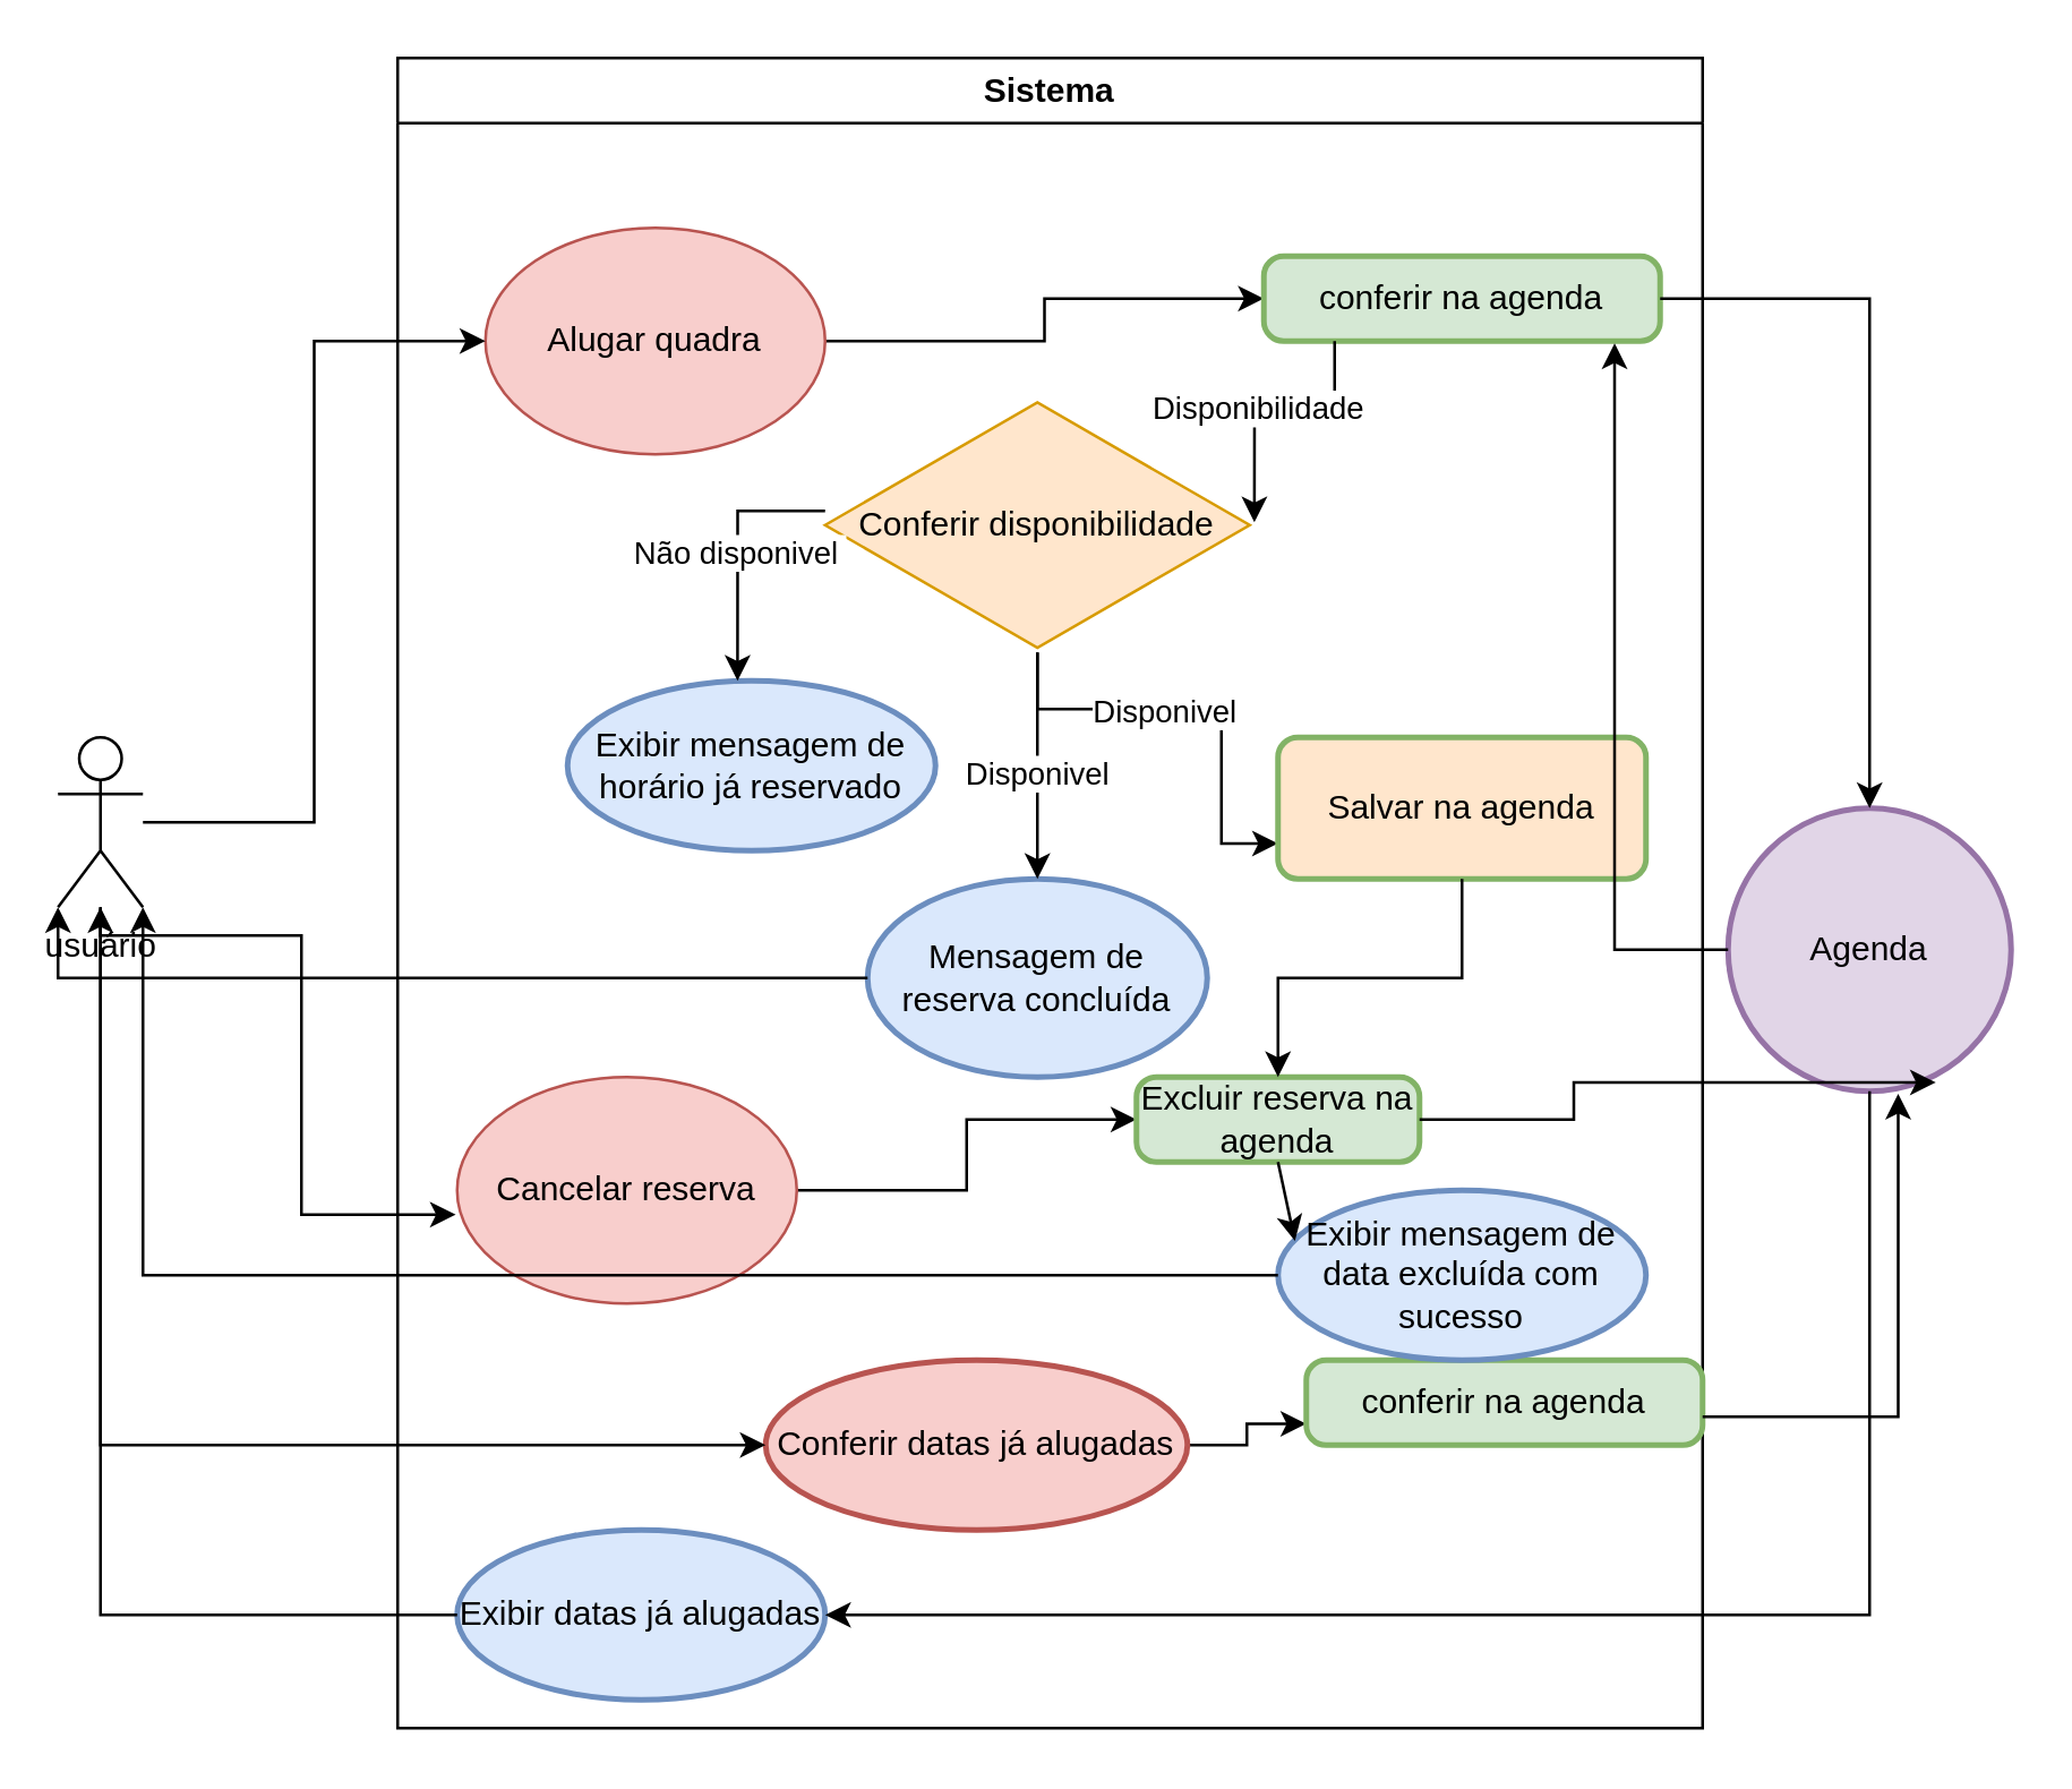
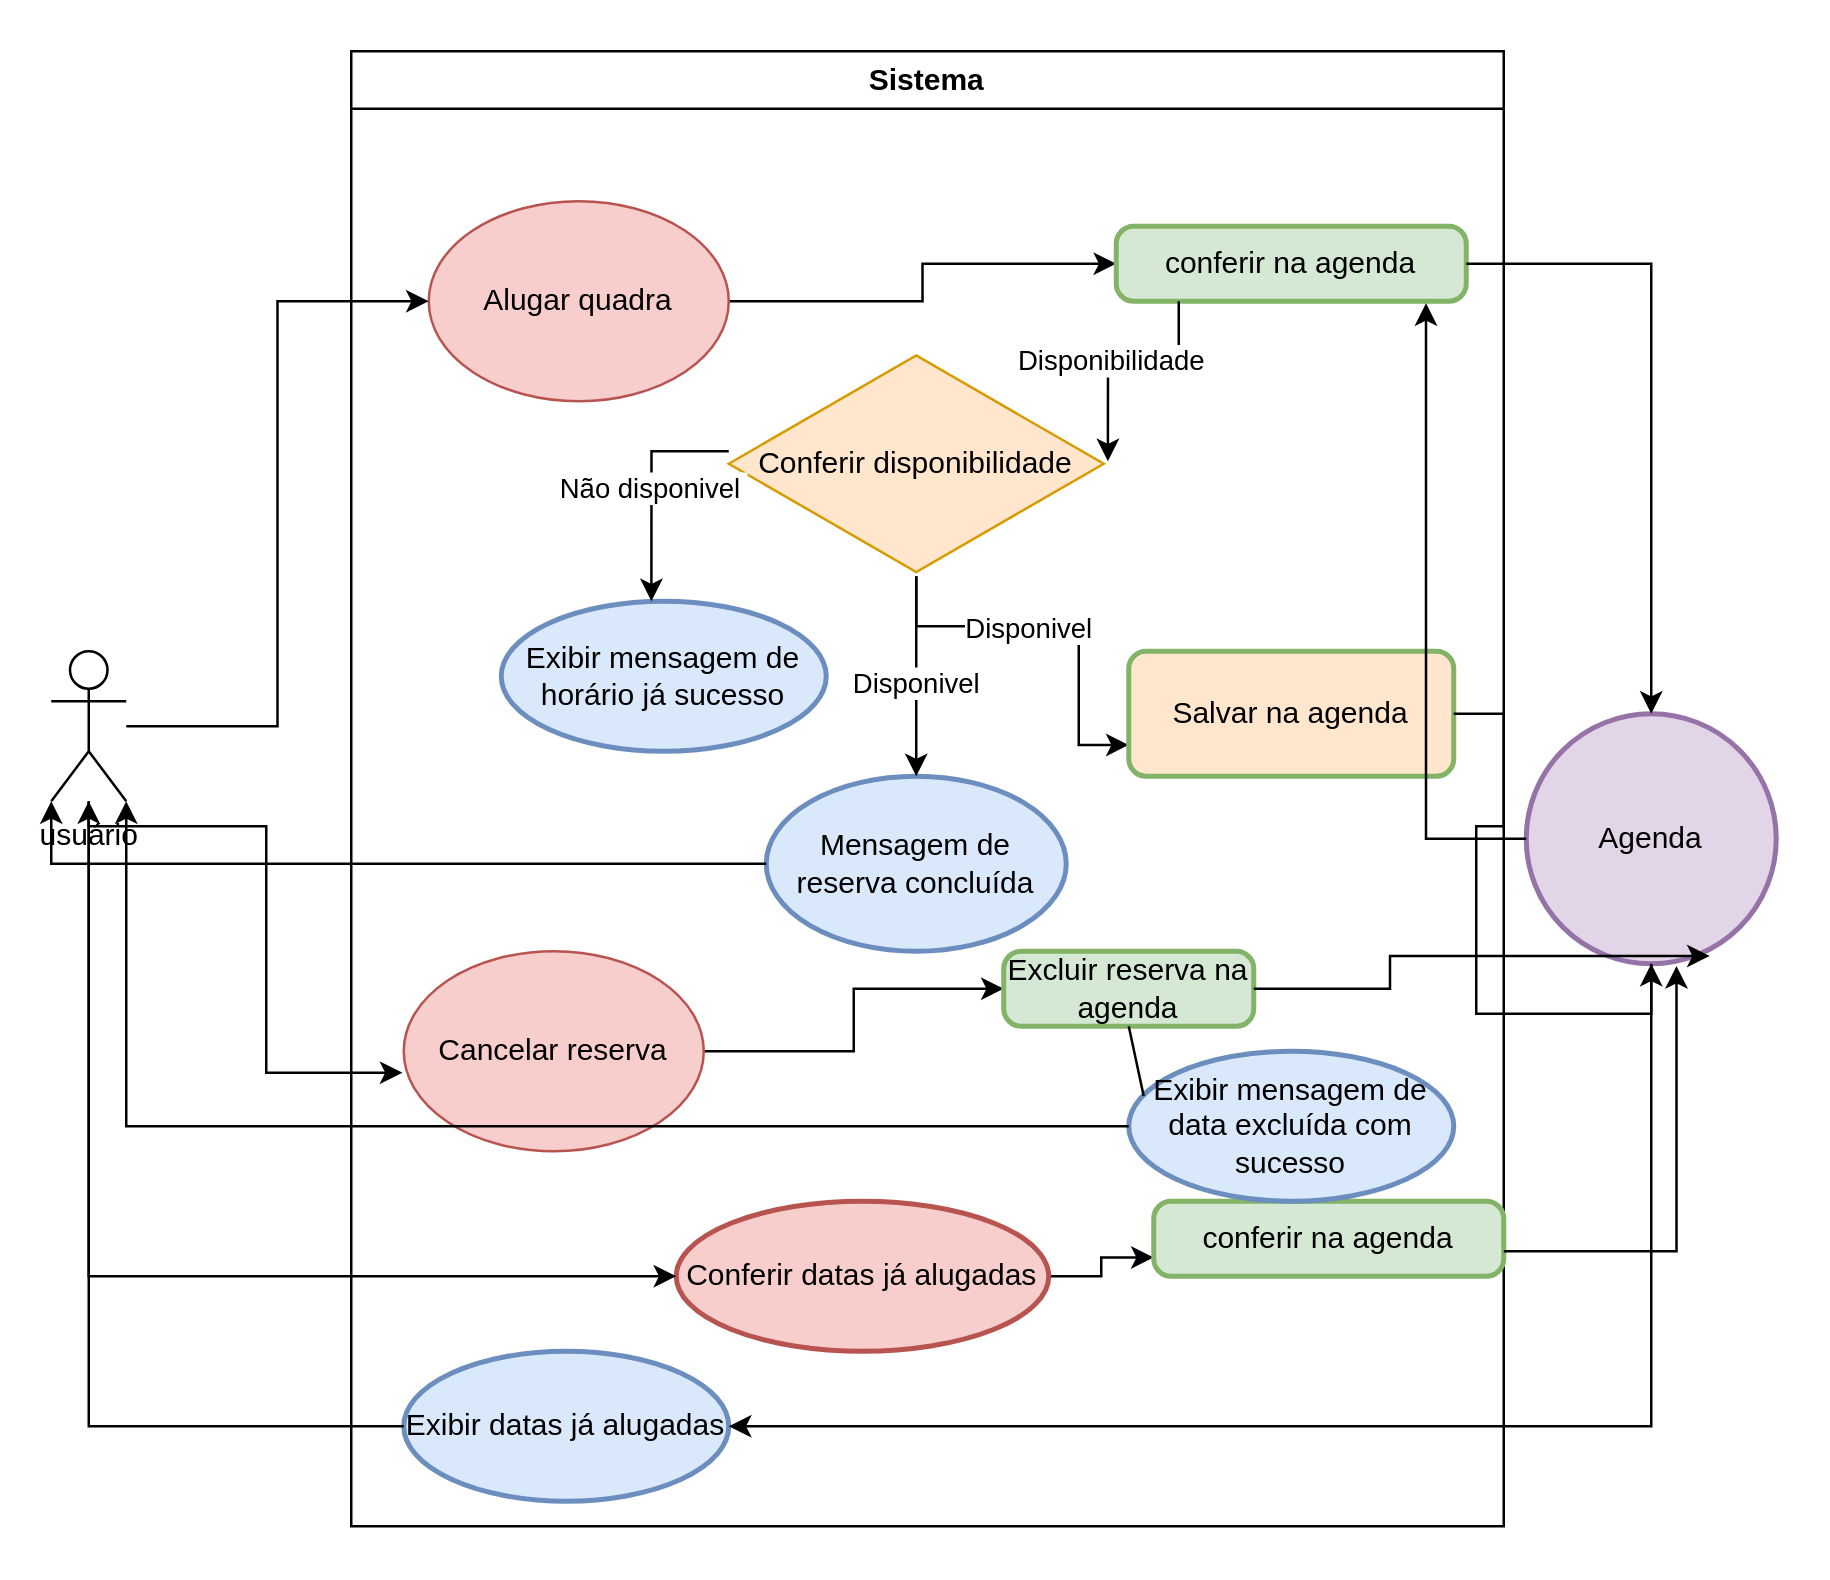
  <mxCell id="0" />
  <mxCell id="1" parent="0" />
  <mxCell id="2" value="Sistema" style="swimlane;whiteSpace=wrap;html=1;" vertex="1" parent="1"><mxGeometry x="140" y="20" width="461" height="590" as="geometry" /></mxCell>
  <mxCell id="3" style="edgeStyle=orthogonalEdgeStyle;rounded=0;orthogonalLoop=1;jettySize=auto;html=1;entryX=0;entryY=0.5;entryDx=0;entryDy=0;" edge="1" parent="2" source="4" target="11"><mxGeometry relative="1" as="geometry" /></mxCell>
  <mxCell id="4" value="Alugar quadra" style="ellipse;whiteSpace=wrap;html=1;fillColor=#f8cecc;strokeColor=#b85450;" vertex="1" parent="2"><mxGeometry x="31" y="60" width="120" height="80" as="geometry" /></mxCell>
  <mxCell id="5" style="edgeStyle=orthogonalEdgeStyle;rounded=0;orthogonalLoop=1;jettySize=auto;html=1;entryX=0;entryY=0.5;entryDx=0;entryDy=0;" edge="1" parent="2" source="6" target="14"><mxGeometry relative="1" as="geometry" /></mxCell>
  <mxCell id="6" value="Cancelar reserva" style="ellipse;whiteSpace=wrap;html=1;fillColor=#f8cecc;strokeColor=#b85450;" vertex="1" parent="2"><mxGeometry x="21" y="360" width="120" height="80" as="geometry" /></mxCell>
  <mxCell id="7" style="edgeStyle=orthogonalEdgeStyle;rounded=0;orthogonalLoop=1;jettySize=auto;html=1;entryX=0;entryY=0.75;entryDx=0;entryDy=0;" edge="1" parent="2" source="9" target="10"><mxGeometry relative="1" as="geometry"><mxPoint x="226" y="270" as="targetPoint" /><Array as="points"><mxPoint x="226" y="230" /><mxPoint x="291" y="230" /><mxPoint x="291" y="278" /></Array></mxGeometry></mxCell>
  <mxCell id="8" value="Disponivel" style="edgeLabel;html=1;align=center;verticalAlign=middle;resizable=0;points=[];" vertex="1" connectable="0" parent="7"><mxGeometry x="-0.164" relative="1" as="geometry"><mxPoint as="offset" /></mxGeometry></mxCell>
  <mxCell id="9" value="Conferir disponibilidade" style="html=1;whiteSpace=wrap;aspect=fixed;shape=isoRectangle;fillColor=#ffe6cc;strokeColor=#d79b00;" vertex="1" parent="2"><mxGeometry x="151" y="120" width="150" height="90" as="geometry" /></mxCell>
  <mxCell id="10" value="Salvar na agenda" style="rounded=1;whiteSpace=wrap;html=1;absoluteArcSize=1;arcSize=14;strokeWidth=2;fillColor=#ffe6cc;strokeColor=#82b366;" vertex="1" parent="2"><mxGeometry x="311" y="240" width="130" height="50" as="geometry" /></mxCell>
  <mxCell id="11" value="conferir na agenda" style="rounded=1;whiteSpace=wrap;html=1;absoluteArcSize=1;arcSize=14;strokeWidth=2;fillColor=#d5e8d4;strokeColor=#82b366;" vertex="1" parent="2"><mxGeometry x="306" y="70" width="140" height="30" as="geometry" /></mxCell>
  <mxCell id="12" style="edgeStyle=orthogonalEdgeStyle;rounded=0;orthogonalLoop=1;jettySize=auto;html=1;entryX=1.011;entryY=0.489;entryDx=0;entryDy=0;entryPerimeter=0;" edge="1" parent="2" source="11" target="9"><mxGeometry relative="1" as="geometry"><Array as="points"><mxPoint x="331" y="120" /><mxPoint x="303" y="120" /></Array></mxGeometry></mxCell>
  <mxCell id="13" value="Disponibilidade" style="edgeLabel;html=1;align=center;verticalAlign=middle;resizable=0;points=[];" vertex="1" connectable="0" parent="12"><mxGeometry x="0.117" y="1" relative="1" as="geometry"><mxPoint as="offset" /></mxGeometry></mxCell>
  <mxCell id="14" value="Excluir reserva na agenda" style="rounded=1;whiteSpace=wrap;html=1;absoluteArcSize=1;arcSize=14;strokeWidth=2;fillColor=#d5e8d4;strokeColor=#82b366;" vertex="1" parent="2"><mxGeometry x="261" y="360" width="100" height="30" as="geometry" /></mxCell>
  <mxCell id="15" value="Mensagem de reserva concluída" style="strokeWidth=2;html=1;shape=mxgraph.flowchart.start_1;whiteSpace=wrap;strokeColor=#6c8ebf;fillColor=#dae8fc;" vertex="1" parent="2"><mxGeometry x="166" y="290" width="120" height="70" as="geometry" /></mxCell>
  <mxCell id="16" style="edgeStyle=orthogonalEdgeStyle;rounded=0;orthogonalLoop=1;jettySize=auto;html=1;entryX=0.5;entryY=0;entryDx=0;entryDy=0;entryPerimeter=0;" edge="1" parent="2" source="9" target="15"><mxGeometry relative="1" as="geometry" /></mxCell>
  <mxCell id="17" value="Disponivel" style="edgeLabel;html=1;align=center;verticalAlign=middle;resizable=0;points=[];" vertex="1" connectable="0" parent="16"><mxGeometry x="0.061" y="-1" relative="1" as="geometry"><mxPoint as="offset" /></mxGeometry></mxCell>
  <mxCell id="18" style="edgeStyle=orthogonalEdgeStyle;rounded=0;orthogonalLoop=1;jettySize=auto;html=1;entryX=0;entryY=0.75;entryDx=0;entryDy=0;" edge="1" parent="2" source="19" target="21"><mxGeometry relative="1" as="geometry" /></mxCell>
  <mxCell id="19" value="Conferir datas já alugadas" style="strokeWidth=2;html=1;shape=mxgraph.flowchart.start_1;whiteSpace=wrap;fillColor=#f8cecc;strokeColor=#b85450;" vertex="1" parent="2"><mxGeometry x="130" y="460" width="149" height="60" as="geometry" /></mxCell>
  <mxCell id="20" value="Exibir datas já alugadas" style="strokeWidth=2;html=1;shape=mxgraph.flowchart.start_1;whiteSpace=wrap;fillColor=#dae8fc;strokeColor=#6c8ebf;" vertex="1" parent="2"><mxGeometry x="21" y="520" width="130" height="60" as="geometry" /></mxCell>
  <mxCell id="21" value="conferir na agenda" style="rounded=1;whiteSpace=wrap;html=1;absoluteArcSize=1;arcSize=14;strokeWidth=2;fillColor=#d5e8d4;strokeColor=#82b366;" vertex="1" parent="2"><mxGeometry x="321" y="460" width="140" height="30" as="geometry" /></mxCell>
  <mxCell id="22" value="Exibir mensagem de data excluída com sucesso" style="strokeWidth=2;html=1;shape=mxgraph.flowchart.start_1;whiteSpace=wrap;fillColor=#dae8fc;strokeColor=#6c8ebf;" vertex="1" parent="2"><mxGeometry x="311" y="400" width="130" height="60" as="geometry" /></mxCell>
- <mxCell id="23" value="" style="endArrow=classic;html=1;rounded=0;entryX=0.046;entryY=0.298;entryDx=0;entryDy=0;entryPerimeter=0;exitX=0.5;exitY=1;exitDx=0;exitDy=0;" edge="1" parent="2" source="14" target="22"><mxGeometry width="50" height="50" relative="1" as="geometry"><mxPoint x="300" y="460" as="sourcePoint" /><mxPoint x="290" y="390" as="targetPoint" /></mxGeometry></mxCell>
+ <mxCell id="23" value="" style="endArrow=none;html=1;rounded=0;entryX=0.046;entryY=0.298;entryDx=0;entryDy=0;entryPerimeter=0;exitX=0.5;exitY=1;exitDx=0;exitDy=0;" edge="1" parent="2" source="14" target="22"><mxGeometry width="50" height="50" relative="1" as="geometry"><mxPoint x="300" y="460" as="sourcePoint" /><mxPoint x="290" y="390" as="targetPoint" /></mxGeometry></mxCell>
  <mxCell id="24" style="edgeStyle=orthogonalEdgeStyle;rounded=0;orthogonalLoop=1;jettySize=auto;html=1;entryX=0;entryY=0.5;entryDx=0;entryDy=0;" edge="1" parent="1" source="25" target="4"><mxGeometry relative="1" as="geometry" /></mxCell>
  <mxCell id="25" value="usuário" style="shape=umlActor;verticalLabelPosition=bottom;verticalAlign=top;html=1;outlineConnect=0;" vertex="1" parent="1"><mxGeometry x="20" y="260" width="30" height="60" as="geometry" /></mxCell>
  <mxCell id="26" value="Agenda" style="strokeWidth=2;html=1;shape=mxgraph.flowchart.start_2;whiteSpace=wrap;fillColor=#e1d5e7;strokeColor=#9673a6;" vertex="1" parent="1"><mxGeometry x="610" y="285" width="100" height="100" as="geometry" /></mxCell>
  <mxCell id="27" style="edgeStyle=orthogonalEdgeStyle;rounded=0;orthogonalLoop=1;jettySize=auto;html=1;" edge="1" parent="1" source="11" target="26"><mxGeometry relative="1" as="geometry" /></mxCell>
  <mxCell id="28" style="edgeStyle=orthogonalEdgeStyle;rounded=0;orthogonalLoop=1;jettySize=auto;html=1;entryX=0.885;entryY=1.025;entryDx=0;entryDy=0;entryPerimeter=0;" edge="1" parent="1" source="26" target="11"><mxGeometry relative="1" as="geometry" /></mxCell>
- <mxCell id="29" style="edgeStyle=orthogonalEdgeStyle;rounded=0;orthogonalLoop=1;jettySize=auto;html=1;" edge="1" parent="1" source="10" target="14"><mxGeometry relative="1" as="geometry" /></mxCell>
- <mxCell id="30" value="Exibir mensagem de horário já reservado" style="strokeWidth=2;html=1;shape=mxgraph.flowchart.start_1;whiteSpace=wrap;fillColor=#dae8fc;strokeColor=#6c8ebf;" vertex="1" parent="1"><mxGeometry x="200" y="240" width="130" height="60" as="geometry" /></mxCell>
+ <mxCell id="29" style="edgeStyle=orthogonalEdgeStyle;rounded=0;orthogonalLoop=1;jettySize=auto;html=1;entryX=0.5;entryY=1;entryDx=0;entryDy=0;entryPerimeter=0;" edge="1" parent="1" source="10" target="26"><mxGeometry relative="1" as="geometry" /></mxCell>
+ <mxCell id="30" value="Exibir mensagem de horário já sucesso" style="strokeWidth=2;html=1;shape=mxgraph.flowchart.start_1;whiteSpace=wrap;fillColor=#dae8fc;strokeColor=#6c8ebf;" vertex="1" parent="1"><mxGeometry x="200" y="240" width="130" height="60" as="geometry" /></mxCell>
  <mxCell id="31" style="edgeStyle=orthogonalEdgeStyle;rounded=0;orthogonalLoop=1;jettySize=auto;html=1;entryX=0.462;entryY=0;entryDx=0;entryDy=0;entryPerimeter=0;" edge="1" parent="1" source="9" target="30"><mxGeometry relative="1" as="geometry"><mxPoint x="260" y="220" as="targetPoint" /><Array as="points"><mxPoint x="260" y="180" /></Array></mxGeometry></mxCell>
  <mxCell id="32" value="Não disponivel&amp;nbsp;" style="edgeLabel;html=1;align=center;verticalAlign=middle;resizable=0;points=[];" vertex="1" connectable="0" parent="31"><mxGeometry x="-0.001" relative="1" as="geometry"><mxPoint as="offset" /></mxGeometry></mxCell>
  <mxCell id="33" style="edgeStyle=orthogonalEdgeStyle;rounded=0;orthogonalLoop=1;jettySize=auto;html=1;entryX=0.734;entryY=0.969;entryDx=0;entryDy=0;entryPerimeter=0;" edge="1" parent="1" source="14" target="26"><mxGeometry relative="1" as="geometry" /></mxCell>
  <mxCell id="34" style="edgeStyle=orthogonalEdgeStyle;rounded=0;orthogonalLoop=1;jettySize=auto;html=1;entryX=0;entryY=1;entryDx=0;entryDy=0;entryPerimeter=0;" edge="1" parent="1" source="15" target="25"><mxGeometry relative="1" as="geometry"><mxPoint x="30" y="350" as="targetPoint" /></mxGeometry></mxCell>
  <mxCell id="35" style="edgeStyle=orthogonalEdgeStyle;rounded=0;orthogonalLoop=1;jettySize=auto;html=1;entryX=-0.004;entryY=0.607;entryDx=0;entryDy=0;entryPerimeter=0;" edge="1" parent="1" source="25" target="6"><mxGeometry relative="1" as="geometry"><Array as="points"><mxPoint x="35" y="330" /><mxPoint x="106" y="330" /><mxPoint x="106" y="429" /></Array></mxGeometry></mxCell>
  <mxCell id="36" style="edgeStyle=orthogonalEdgeStyle;rounded=0;orthogonalLoop=1;jettySize=auto;html=1;entryX=0;entryY=0.5;entryDx=0;entryDy=0;entryPerimeter=0;" edge="1" parent="1" source="25" target="19"><mxGeometry relative="1" as="geometry"><Array as="points"><mxPoint x="35" y="510" /></Array></mxGeometry></mxCell>
  <mxCell id="37" style="edgeStyle=orthogonalEdgeStyle;rounded=0;orthogonalLoop=1;jettySize=auto;html=1;" edge="1" parent="1" source="20" target="25"><mxGeometry relative="1" as="geometry" /></mxCell>
  <mxCell id="38" style="edgeStyle=orthogonalEdgeStyle;rounded=0;orthogonalLoop=1;jettySize=auto;html=1;entryX=0.601;entryY=1.009;entryDx=0;entryDy=0;entryPerimeter=0;" edge="1" parent="1" source="21" target="26"><mxGeometry relative="1" as="geometry"><Array as="points"><mxPoint x="670" y="500" /></Array></mxGeometry></mxCell>
  <mxCell id="39" style="edgeStyle=orthogonalEdgeStyle;rounded=0;orthogonalLoop=1;jettySize=auto;html=1;entryX=1;entryY=0.5;entryDx=0;entryDy=0;entryPerimeter=0;" edge="1" parent="1" source="26" target="20"><mxGeometry relative="1" as="geometry"><Array as="points"><mxPoint x="660" y="570" /></Array></mxGeometry></mxCell>
  <mxCell id="40" style="edgeStyle=orthogonalEdgeStyle;rounded=0;orthogonalLoop=1;jettySize=auto;html=1;entryX=1;entryY=1;entryDx=0;entryDy=0;entryPerimeter=0;" edge="1" parent="1" source="22" target="25"><mxGeometry relative="1" as="geometry" /></mxCell>
